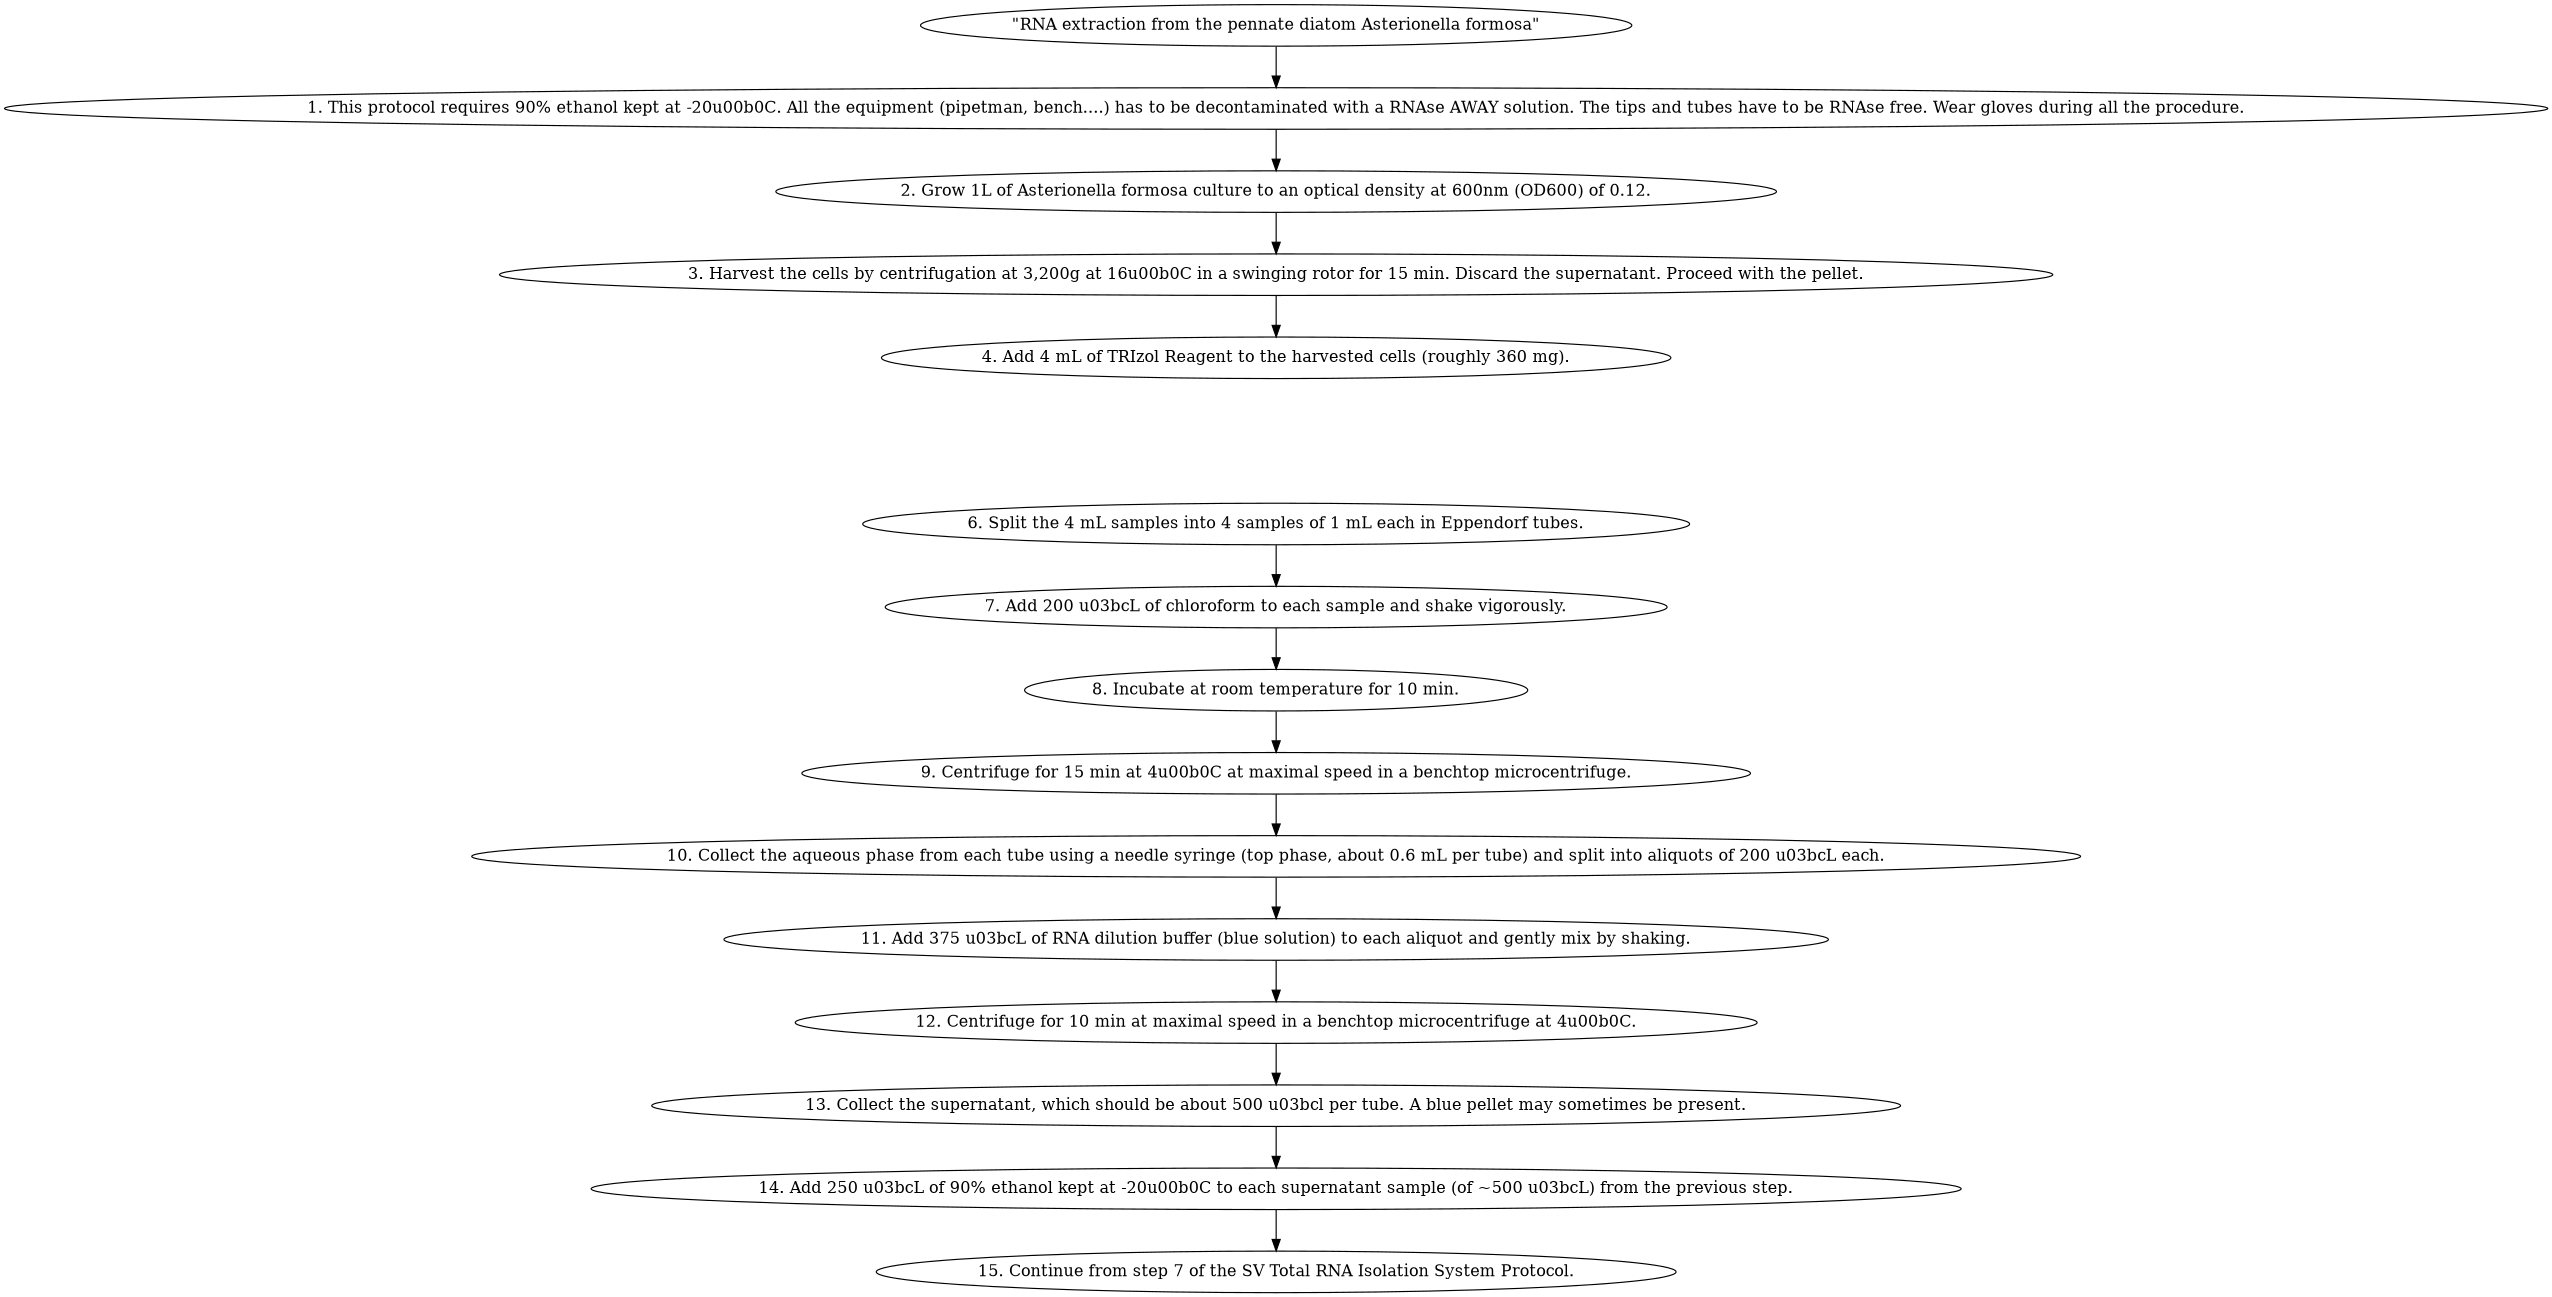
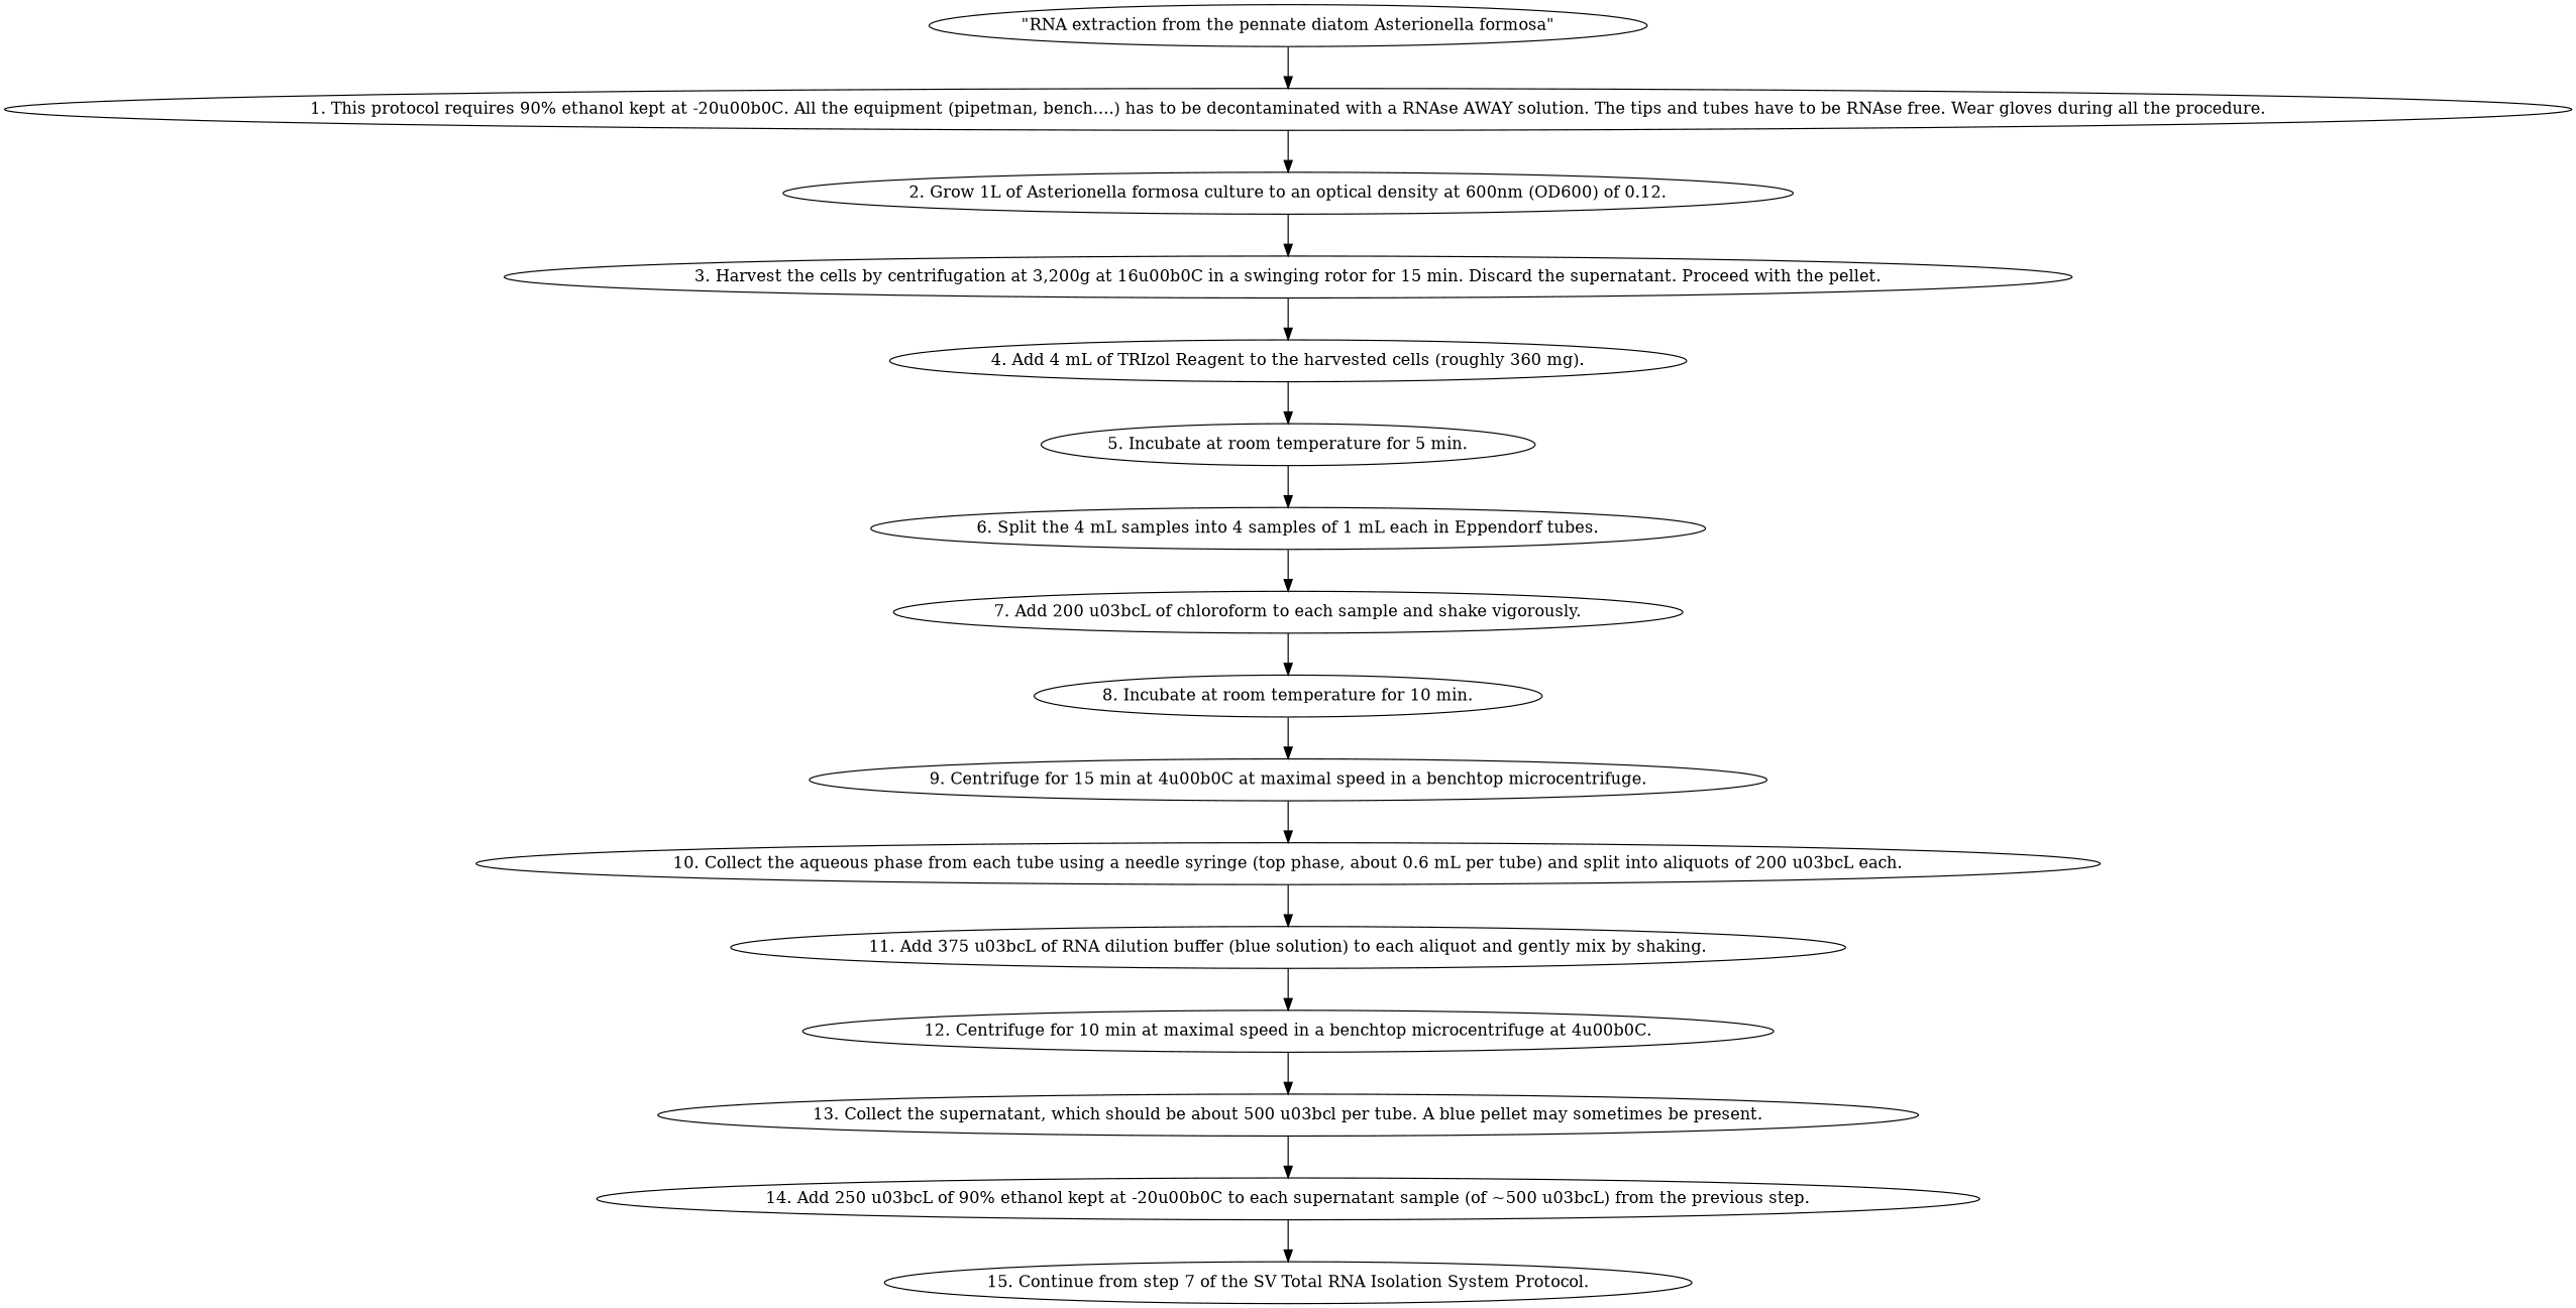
  digraph {
    n1 [label="\"RNA extraction from the pennate diatom Asterionella formosa\""]
    n2 [label="1. This protocol requires 90% ethanol kept at -20\u00b0C. All the equipment (pipetman, bench....) has to be decontaminated with a RNAse AWAY solution. The tips and tubes have to be RNAse free. Wear gloves during all the procedure."]
    n3 [label="2. Grow 1L of Asterionella formosa culture to an optical density at 600nm (OD600) of 0.12."]
    n4 [label="3. Harvest the cells by centrifugation at 3,200g at 16\u00b0C in a swinging rotor for 15 min. Discard the supernatant. Proceed with the pellet."]
    n5 [label="4. Add 4 mL of TRIzol Reagent to the harvested cells (roughly 360 mg)."]
+   n6 [label="5. Incubate at room temperature for 5 min."]
    n7 [label="6. Split the 4 mL samples into 4 samples of 1 mL each in Eppendorf tubes."]
    n8 [label="7. Add 200 \u03bcL of chloroform to each sample and shake vigorously."]
    n9 [label="8. Incubate at room temperature for 10 min."]
    n10 [label="9. Centrifuge for 15 min at 4\u00b0C at maximal speed in a benchtop microcentrifuge."]
    n11 [label="10. Collect the aqueous phase from each tube using a needle syringe (top phase, about 0.6 mL per tube) and split into aliquots of 200 \u03bcL each."]
    n12 [label="11. Add 375 \u03bcL of RNA dilution buffer (blue solution) to each aliquot and gently mix by shaking."]
    n13 [label="12. Centrifuge for 10 min at maximal speed in a benchtop microcentrifuge at 4\u00b0C."]
    n14 [label="13. Collect the supernatant, which should be about 500 \u03bcl per tube. A blue pellet may sometimes be present."]
    n15 [label="14. Add 250 \u03bcL of 90% ethanol kept at -20\u00b0C to each supernatant sample (of ~500 \u03bcL) from the previous step."]
    n16 [label="15. Continue from step 7 of the SV Total RNA Isolation System Protocol."]
    n1 -> n2
    n2 -> n3
    n3 -> n4
    n4 -> n5
+   n5 -> n6
+   n6 -> n7
    n7 -> n8
    n8 -> n9
    n9 -> n10
    n10 -> n11
    n11 -> n12
    n12 -> n13
    n13 -> n14
    n14 -> n15
    n15 -> n16
  }
